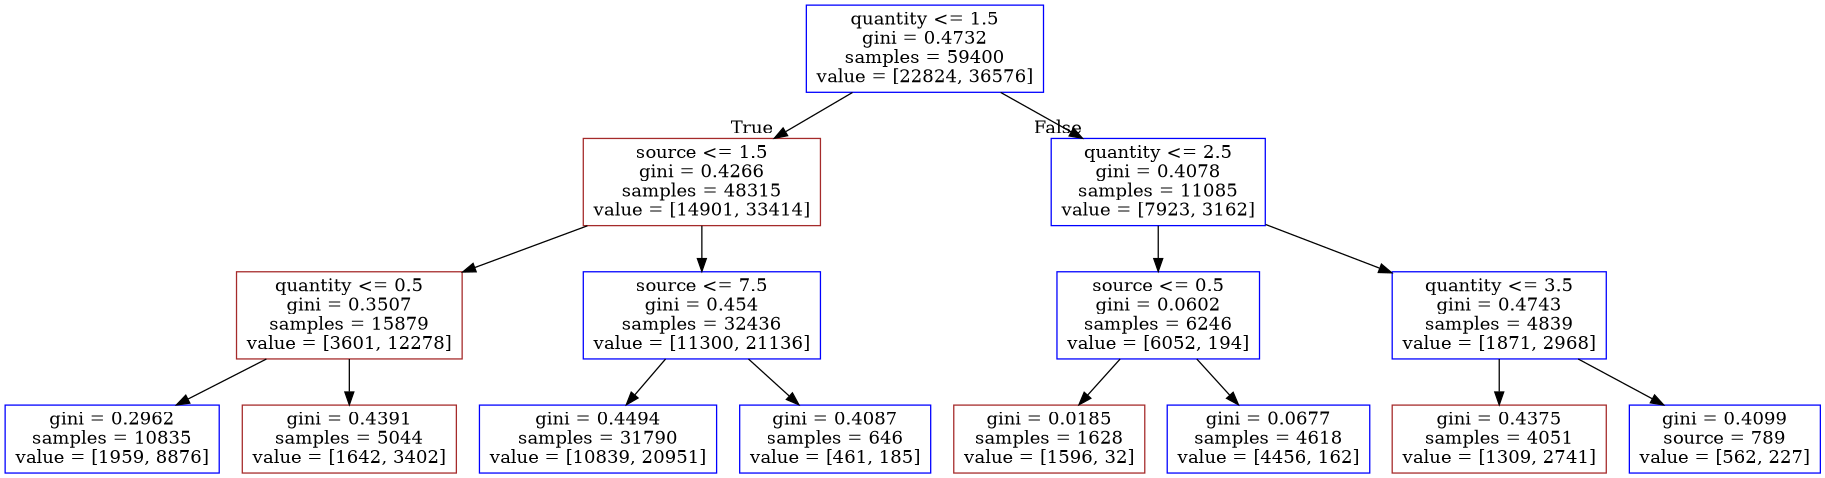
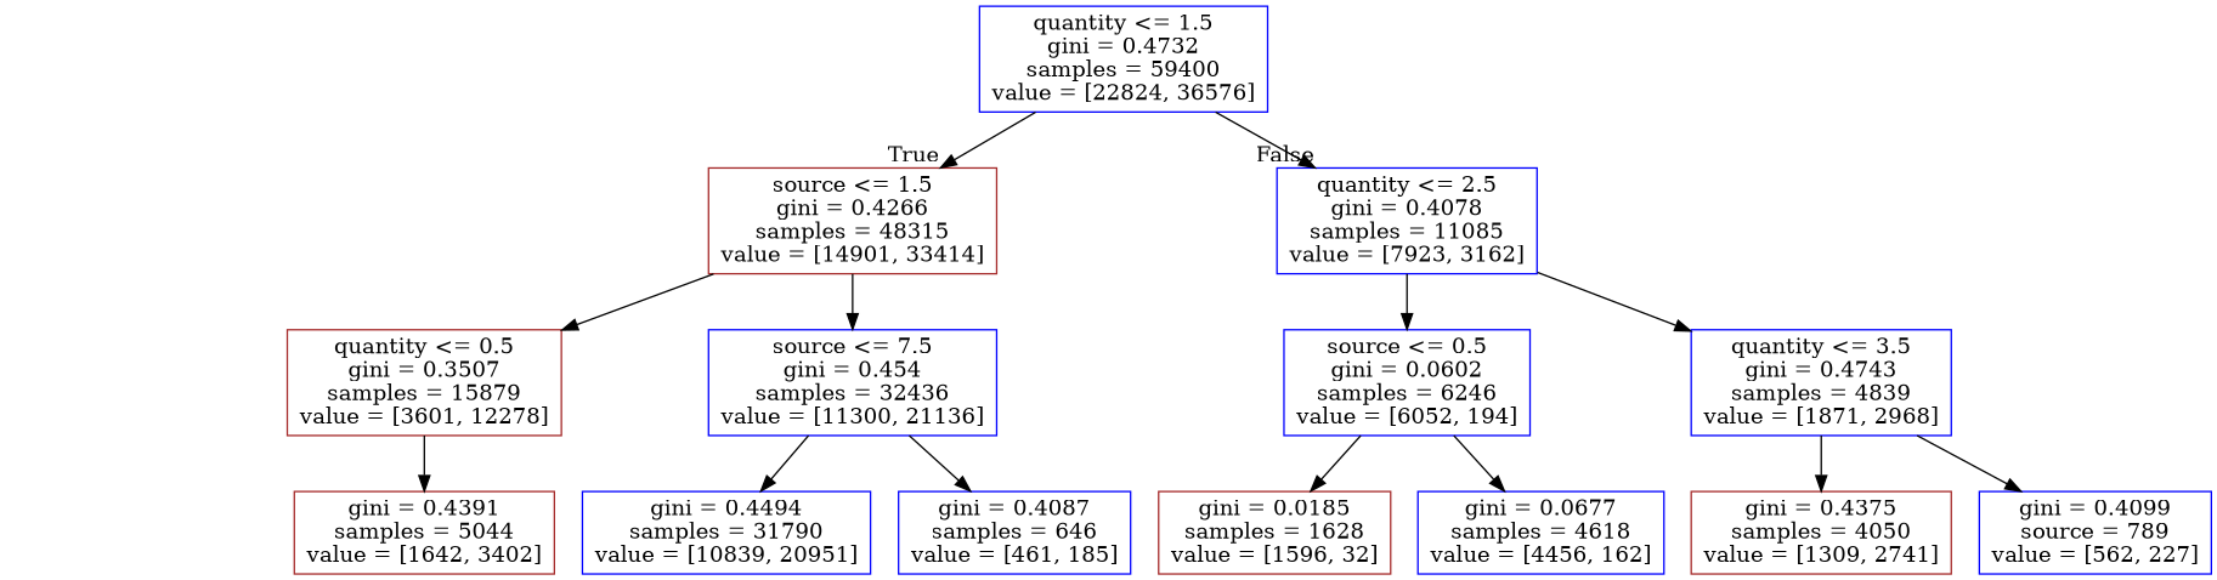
  digraph {
    node [color=blue shape=box]
    n1 [label="quantity <= 1.5\ngini = 0.4732\nsamples = 59400\nvalue = [22824, 36576]"]
    n2 [color=brown label="source <= 1.5\ngini = 0.4266\nsamples = 48315\nvalue = [14901, 33414]"]
    n3 [label="quantity <= 2.5\ngini = 0.4078\nsamples = 11085\nvalue = [7923, 3162]"]
    n4 [color=brown label="quantity <= 0.5\ngini = 0.3507\nsamples = 15879\nvalue = [3601, 12278]"]
    n5 [label="source <= 7.5\ngini = 0.454\nsamples = 32436\nvalue = [11300, 21136]"]
    n6 [label="source <= 0.5\ngini = 0.0602\nsamples = 6246\nvalue = [6052, 194]"]
    n7 [label="quantity <= 3.5\ngini = 0.4743\nsamples = 4839\nvalue = [1871, 2968]"]
-   n8 [label="gini = 0.2962\nsamples = 10835\nvalue = [1959, 8876]"]
    n9 [color=brown label="gini = 0.4391\nsamples = 5044\nvalue = [1642, 3402]"]
    n10 [label="gini = 0.4494\nsamples = 31790\nvalue = [10839, 20951]"]
    n11 [label="gini = 0.4087\nsamples = 646\nvalue = [461, 185]"]
    n12 [color=brown label="gini = 0.0185\nsamples = 1628\nvalue = [1596, 32]"]
    n13 [label="gini = 0.0677\nsamples = 4618\nvalue = [4456, 162]"]
-   n14 [color=brown label="gini = 0.4375\nsamples = 4051\nvalue = [1309, 2741]"]
+   n14 [color=brown label="gini = 0.4375\nsamples = 4050\nvalue = [1309, 2741]"]
    n15 [label="gini = 0.4099\nsource = 789\nvalue = [562, 227]"]
    n1 -> n2 [headlabel=True labelangle=45 labeldistance=2.5]
    n1 -> n3 [headlabel=False labelangle=-45 labeldistance=2.5]
    n2 -> n4
    n2 -> n5
    n3 -> n6
    n3 -> n7
-   n4 -> n8
    n4 -> n9
    n5 -> n10
    n5 -> n11
    n6 -> n12
    n6 -> n13
    n7 -> n14
    n7 -> n15
  }
